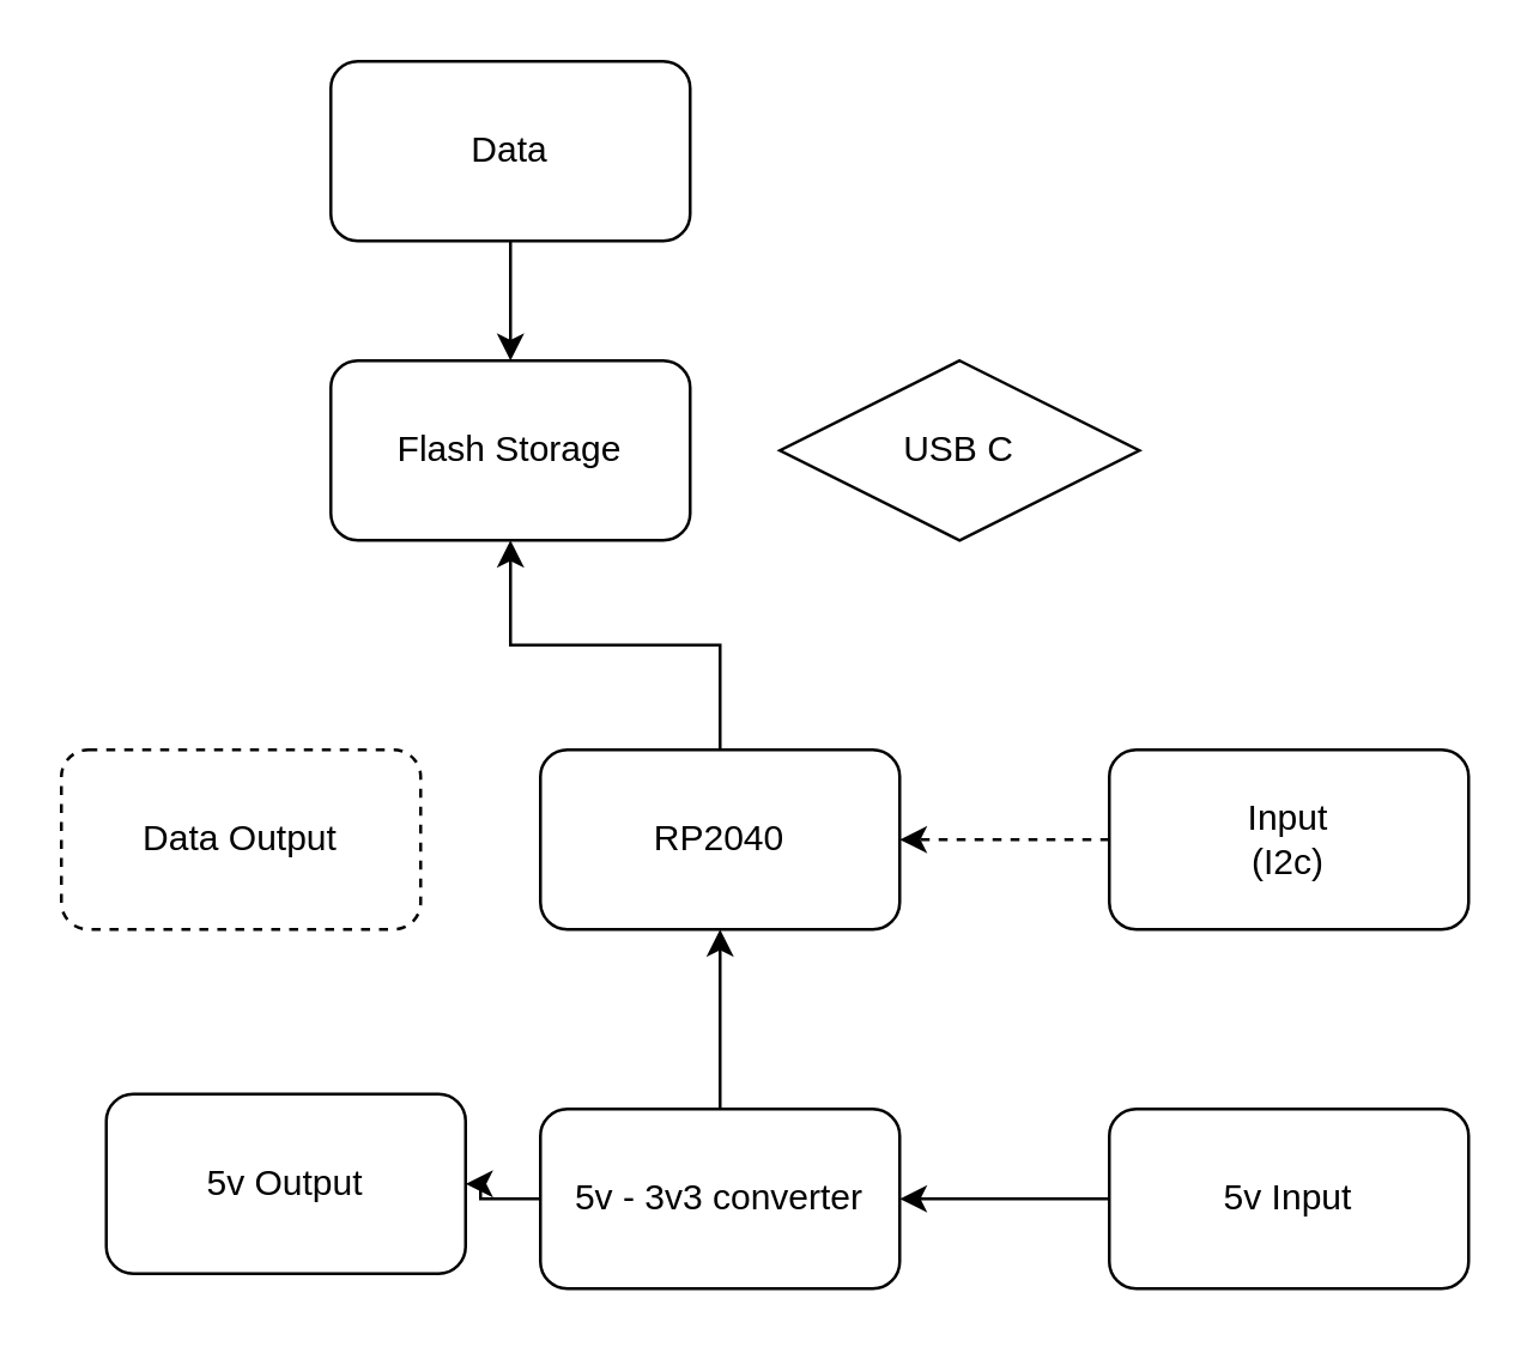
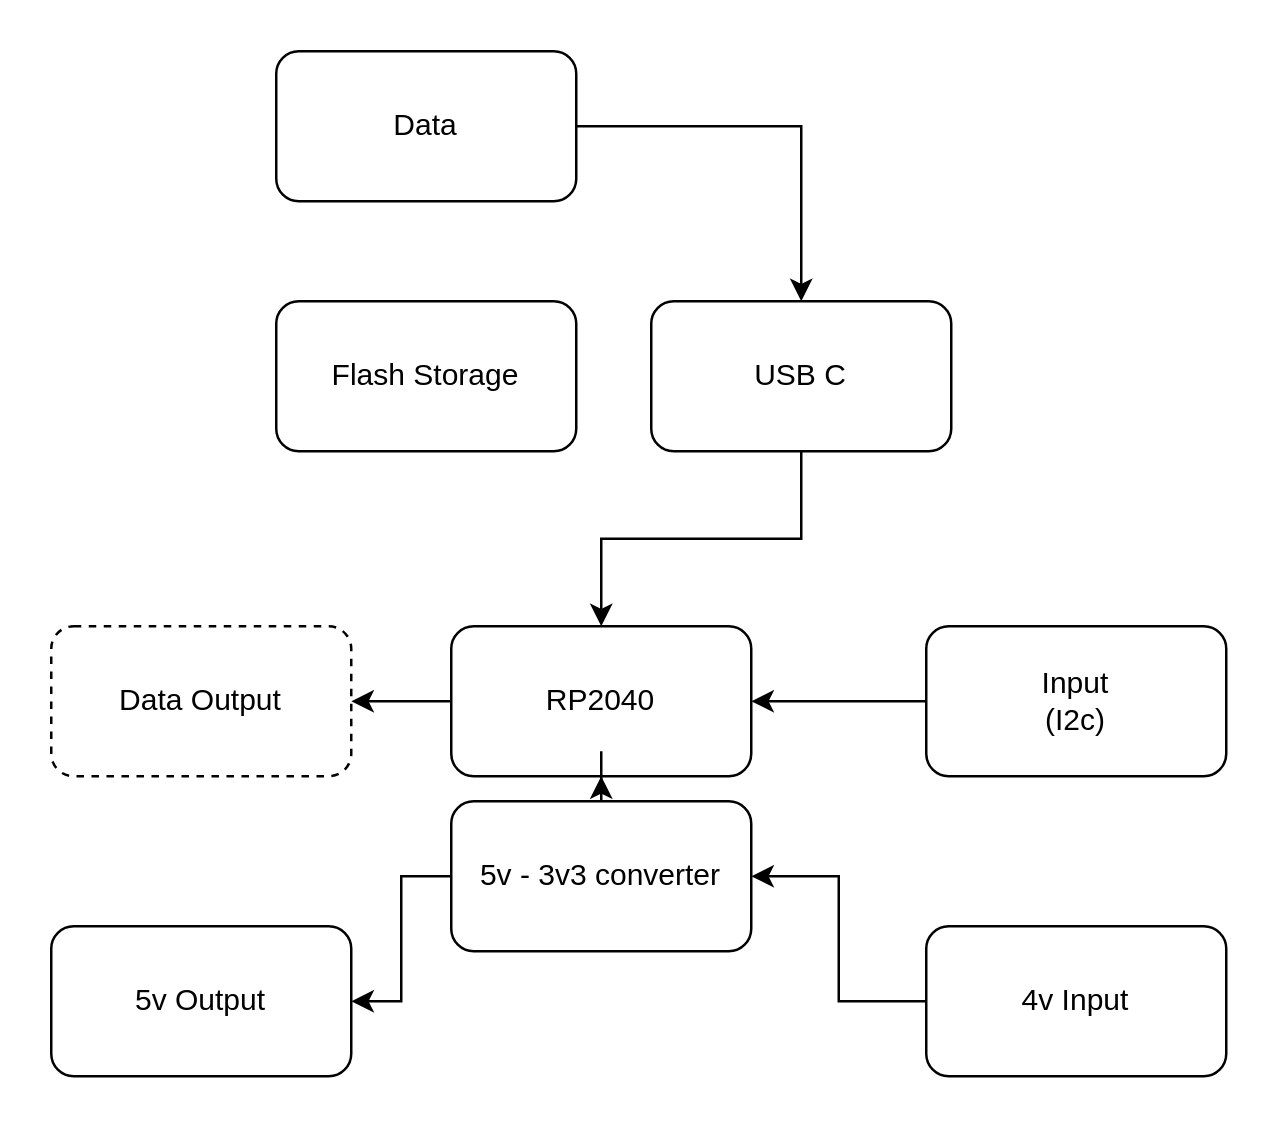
  <mxCell id="0" />
  <mxCell id="1" parent="0" />
- <mxCell id="2" value="" style="edgeStyle=orthogonalEdgeStyle;rounded=0;orthogonalLoop=1;jettySize=auto;html=1;" edge="1" parent="1" source="3" target="13"><mxGeometry relative="1" as="geometry" /></mxCell>
+ <mxCell id="2" value="" style="edgeStyle=orthogonalEdgeStyle;rounded=0;orthogonalLoop=1;jettySize=auto;html=1;" edge="1" parent="1" source="3" target="16"><mxGeometry relative="1" as="geometry" /></mxCell>
  <mxCell id="3" value="RP2040" style="rounded=1;whiteSpace=wrap;html=1;" vertex="1" parent="1"><mxGeometry x="180" y="250" width="120" height="60" as="geometry" /></mxCell>
- <mxCell id="5" value="USB C" style="rhombus;whiteSpace=wrap;html=1;" vertex="1" parent="1"><mxGeometry x="260" y="120" width="120" height="60" as="geometry" /></mxCell>
- <mxCell id="6" value="" style="edgeStyle=orthogonalEdgeStyle;rounded=0;orthogonalLoop=1;jettySize=auto;html=1;dashed=1;" edge="1" parent="1" source="7" target="3"><mxGeometry relative="1" as="geometry" /></mxCell>
+ <mxCell id="4" value="" style="edgeStyle=orthogonalEdgeStyle;rounded=0;orthogonalLoop=1;jettySize=auto;html=1;" edge="1" parent="1" source="5" target="3"><mxGeometry relative="1" as="geometry" /></mxCell>
+ <mxCell id="5" value="USB C" style="rounded=1;whiteSpace=wrap;html=1;" vertex="1" parent="1"><mxGeometry x="260" y="120" width="120" height="60" as="geometry" /></mxCell>
+ <mxCell id="6" value="" style="edgeStyle=orthogonalEdgeStyle;rounded=0;orthogonalLoop=1;jettySize=auto;html=1;" edge="1" parent="1" source="7" target="3"><mxGeometry relative="1" as="geometry" /></mxCell>
  <mxCell id="7" value="Input&lt;div&gt;(I2c)&lt;/div&gt;" style="rounded=1;whiteSpace=wrap;html=1;" vertex="1" parent="1"><mxGeometry x="370" y="250" width="120" height="60" as="geometry" /></mxCell>
  <mxCell id="8" value="" style="edgeStyle=orthogonalEdgeStyle;rounded=0;orthogonalLoop=1;jettySize=auto;html=1;" edge="1" parent="1" source="10" target="3"><mxGeometry relative="1" as="geometry" /></mxCell>
  <mxCell id="9" value="" style="edgeStyle=orthogonalEdgeStyle;rounded=0;orthogonalLoop=1;jettySize=auto;html=1;" edge="1" parent="1" source="10" target="17"><mxGeometry relative="1" as="geometry" /></mxCell>
- <mxCell id="10" value="5v - 3v3 converter" style="rounded=1;whiteSpace=wrap;html=1;" vertex="1" parent="1"><mxGeometry x="180" y="370" width="120" height="60" as="geometry" /></mxCell>
+ <mxCell id="10" value="5v - 3v3 converter" style="rounded=1;whiteSpace=wrap;html=1;" vertex="1" parent="1"><mxGeometry x="180" y="320" width="120" height="60" as="geometry" /></mxCell>
  <mxCell id="11" value="" style="edgeStyle=orthogonalEdgeStyle;rounded=0;orthogonalLoop=1;jettySize=auto;html=1;" edge="1" parent="1" source="12" target="10"><mxGeometry relative="1" as="geometry" /></mxCell>
- <mxCell id="12" value="5v Input" style="rounded=1;whiteSpace=wrap;html=1;" vertex="1" parent="1"><mxGeometry x="370" y="370" width="120" height="60" as="geometry" /></mxCell>
+ <mxCell id="12" value="4v Input" style="rounded=1;whiteSpace=wrap;html=1;" vertex="1" parent="1"><mxGeometry x="370" y="370" width="120" height="60" as="geometry" /></mxCell>
  <mxCell id="13" value="Flash Storage" style="rounded=1;whiteSpace=wrap;html=1;" vertex="1" parent="1"><mxGeometry x="110" y="120" width="120" height="60" as="geometry" /></mxCell>
- <mxCell id="14" value="" style="edgeStyle=orthogonalEdgeStyle;rounded=0;orthogonalLoop=1;jettySize=auto;html=1;" edge="1" parent="1" source="15" target="13"><mxGeometry relative="1" as="geometry" /></mxCell>
+ <mxCell id="14" value="" style="edgeStyle=orthogonalEdgeStyle;rounded=0;orthogonalLoop=1;jettySize=auto;html=1;" edge="1" parent="1" source="15" target="5"><mxGeometry relative="1" as="geometry" /></mxCell>
  <mxCell id="15" value="Data" style="rounded=1;whiteSpace=wrap;html=1;" vertex="1" parent="1"><mxGeometry x="110" y="20" width="120" height="60" as="geometry" /></mxCell>
  <mxCell id="16" value="Data Output" style="rounded=1;whiteSpace=wrap;html=1;dashed=1;" vertex="1" parent="1"><mxGeometry x="20" y="250" width="120" height="60" as="geometry" /></mxCell>
- <mxCell id="17" value="5v Output" style="rounded=1;whiteSpace=wrap;html=1;" vertex="1" parent="1"><mxGeometry x="35" y="365" width="120" height="60" as="geometry" /></mxCell>
+ <mxCell id="17" value="5v Output" style="rounded=1;whiteSpace=wrap;html=1;" vertex="1" parent="1"><mxGeometry x="20" y="370" width="120" height="60" as="geometry" /></mxCell>
